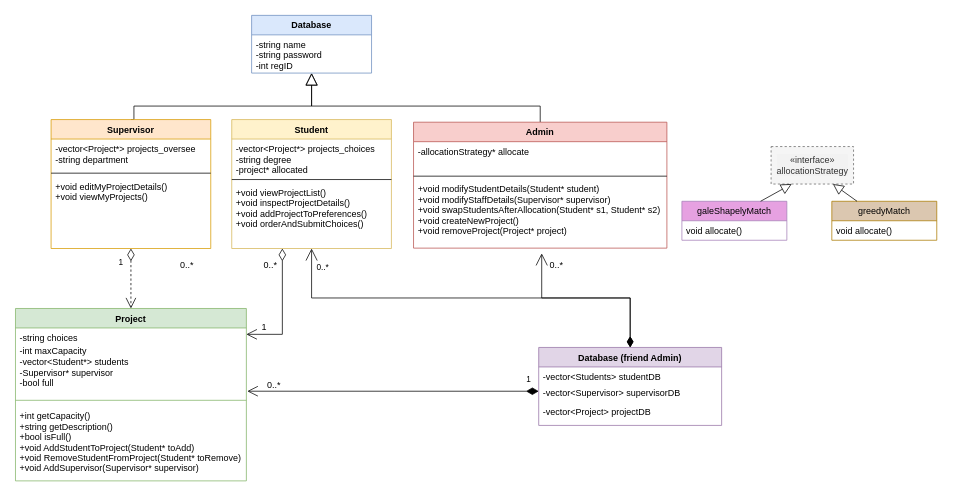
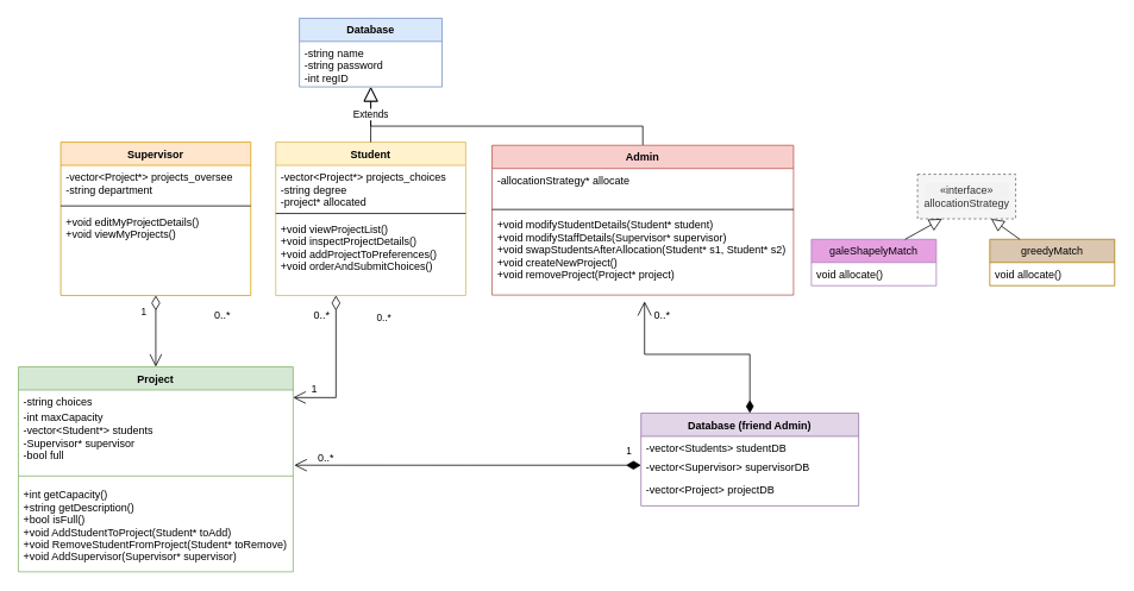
  <mxCell id="0" />
  <mxCell id="1" parent="0" />
- <mxCell id="2" style="edgeStyle=orthogonalEdgeStyle;rounded=0;orthogonalLoop=1;jettySize=auto;html=1;exitX=0.5;exitY=1;exitDx=0;exitDy=0;entryX=0.5;entryY=0;entryDx=0;entryDy=0;startArrow=block;startFill=0;endArrow=none;endFill=0;startSize=14;endSize=12;" parent="1" source="4" target="6" edge="1"><mxGeometry relative="1" as="geometry"><Array as="points"><mxPoint x="415" y="141" /><mxPoint x="178" y="141" /></Array></mxGeometry></mxCell>
  <mxCell id="3" style="edgeStyle=orthogonalEdgeStyle;rounded=0;orthogonalLoop=1;jettySize=auto;html=1;startArrow=block;startFill=0;endArrow=none;endFill=0;startSize=14;endSize=12;" parent="1" target="15" edge="1"><mxGeometry relative="1" as="geometry"><mxPoint x="415" y="97" as="sourcePoint" /><Array as="points"><mxPoint x="415" y="141" /><mxPoint x="720" y="141" /></Array></mxGeometry></mxCell>
  <mxCell id="4" value="Database" style="swimlane;fontStyle=1;align=center;verticalAlign=top;childLayout=stackLayout;horizontal=1;startSize=26;horizontalStack=0;resizeParent=1;resizeParentMax=0;resizeLast=0;collapsible=1;marginBottom=0;fillColor=#dae8fc;strokeColor=#6c8ebf;" parent="1" vertex="1"><mxGeometry x="335" y="20" width="160" height="77" as="geometry" /></mxCell>
  <mxCell id="5" value="-string name&#10;-string password&#10;-int regID" style="text;strokeColor=none;fillColor=none;align=left;verticalAlign=top;spacingLeft=4;spacingRight=4;overflow=hidden;rotatable=0;points=[[0,0.5],[1,0.5]];portConstraint=eastwest;" parent="4" vertex="1"><mxGeometry y="26" width="160" height="51" as="geometry" /></mxCell>
  <mxCell id="6" value="Supervisor" style="swimlane;fontStyle=1;align=center;verticalAlign=top;childLayout=stackLayout;horizontal=1;startSize=26;horizontalStack=0;resizeParent=1;resizeParentMax=0;resizeLast=0;collapsible=1;marginBottom=0;fillColor=#ffe6cc;strokeColor=#d79b00;" parent="1" vertex="1"><mxGeometry x="67.5" y="159" width="213" height="172" as="geometry"><mxRectangle x="226.5" y="308" width="98" height="26" as="alternateBounds" /></mxGeometry></mxCell>
  <mxCell id="7" value="-vector&lt;Project*&gt; projects_oversee&#10;-string department&#10;" style="text;strokeColor=none;fillColor=none;align=left;verticalAlign=top;spacingLeft=4;spacingRight=4;overflow=hidden;rotatable=0;points=[[0,0.5],[1,0.5]];portConstraint=eastwest;" parent="6" vertex="1"><mxGeometry y="26" width="213" height="41" as="geometry" /></mxCell>
  <mxCell id="8" value="" style="line;strokeWidth=1;fillColor=none;align=left;verticalAlign=middle;spacingTop=-1;spacingLeft=3;spacingRight=3;rotatable=0;labelPosition=right;points=[];portConstraint=eastwest;" parent="6" vertex="1"><mxGeometry y="67" width="213" height="9" as="geometry" /></mxCell>
  <mxCell id="9" value="+void editMyProjectDetails()&#10;+void viewMyProjects()&#10;" style="text;strokeColor=none;fillColor=none;align=left;verticalAlign=top;spacingLeft=4;spacingRight=4;overflow=hidden;rotatable=0;points=[[0,0.5],[1,0.5]];portConstraint=eastwest;" parent="6" vertex="1"><mxGeometry y="76" width="213" height="96" as="geometry" /></mxCell>
- <mxCell id="10" style="edgeStyle=orthogonalEdgeStyle;rounded=0;orthogonalLoop=1;jettySize=auto;html=1;exitX=0.5;exitY=1;exitDx=0;exitDy=0;startArrow=open;startFill=0;endArrow=diamondThin;endFill=1;startSize=14;endSize=12;entryX=0.5;entryY=0;entryDx=0;entryDy=0;" parent="1" source="11" target="26" edge="1"><mxGeometry relative="1" as="geometry"><mxPoint x="522.288" y="395.831" as="targetPoint" /></mxGeometry></mxCell>
  <mxCell id="11" value="Student" style="swimlane;fontStyle=1;align=center;verticalAlign=top;childLayout=stackLayout;horizontal=1;startSize=26;horizontalStack=0;resizeParent=1;resizeParentMax=0;resizeLast=0;collapsible=1;marginBottom=0;fillColor=#fff2cc;strokeColor=#d6b656;" parent="1" vertex="1"><mxGeometry x="308.5" y="159" width="213" height="172" as="geometry" /></mxCell>
  <mxCell id="12" value="-vector&lt;Project*&gt; projects_choices&#10;-string degree&#10;-project* allocated&#10;" style="text;strokeColor=none;fillColor=none;align=left;verticalAlign=top;spacingLeft=4;spacingRight=4;overflow=hidden;rotatable=0;points=[[0,0.5],[1,0.5]];portConstraint=eastwest;" parent="11" vertex="1"><mxGeometry y="26" width="213" height="50" as="geometry" /></mxCell>
  <mxCell id="13" value="" style="line;strokeWidth=1;fillColor=none;align=left;verticalAlign=middle;spacingTop=-1;spacingLeft=3;spacingRight=3;rotatable=0;labelPosition=right;points=[];portConstraint=eastwest;" parent="11" vertex="1"><mxGeometry y="76" width="213" height="8" as="geometry" /></mxCell>
  <mxCell id="14" value="+void viewProjectList()&#10;+void inspectProjectDetails()&#10;+void addProjectToPreferences()&#10;+void orderAndSubmitChoices()&#10;&#10;" style="text;strokeColor=none;fillColor=none;align=left;verticalAlign=top;spacingLeft=4;spacingRight=4;overflow=hidden;rotatable=0;points=[[0,0.5],[1,0.5]];portConstraint=eastwest;" parent="11" vertex="1"><mxGeometry y="84" width="213" height="88" as="geometry" /></mxCell>
  <mxCell id="15" value="Admin" style="swimlane;fontStyle=1;align=center;verticalAlign=top;childLayout=stackLayout;horizontal=1;startSize=26;horizontalStack=0;resizeParent=1;resizeParentMax=0;resizeLast=0;collapsible=1;marginBottom=0;fillColor=#f8cecc;strokeColor=#b85450;" parent="1" vertex="1"><mxGeometry x="551" y="162.5" width="338" height="168" as="geometry" /></mxCell>
  <mxCell id="16" value="-allocationStrategy* allocate&#10;   " style="text;strokeColor=none;fillColor=none;align=left;verticalAlign=top;spacingLeft=4;spacingRight=4;overflow=hidden;rotatable=0;points=[[0,0.5],[1,0.5]];portConstraint=eastwest;" parent="15" vertex="1"><mxGeometry y="26" width="338" height="42" as="geometry" /></mxCell>
  <mxCell id="17" value="" style="line;strokeWidth=1;fillColor=none;align=left;verticalAlign=middle;spacingTop=-1;spacingLeft=3;spacingRight=3;rotatable=0;labelPosition=right;points=[];portConstraint=eastwest;" parent="15" vertex="1"><mxGeometry y="68" width="338" height="8" as="geometry" /></mxCell>
  <mxCell id="18" value="+void modifyStudentDetails(Student* student)&#10;+void modifyStaffDetails(Supervisor* supervisor)&#10;+void swapStudentsAfterAllocation(Student* s1, Student* s2)&#10;+void createNewProject()&#10;+void removeProject(Project* project)&#10;&#10;&#10;&#10;&#10;" style="text;strokeColor=none;fillColor=none;align=left;verticalAlign=top;spacingLeft=4;spacingRight=4;overflow=hidden;rotatable=0;points=[[0,0.5],[1,0.5]];portConstraint=eastwest;" parent="15" vertex="1"><mxGeometry y="76" width="338" height="92" as="geometry" /></mxCell>
  <mxCell id="19" value="«interface»&lt;br&gt;allocationStrategy" style="html=1;labelBackgroundColor=#F2F2F2;fillColor=#f5f5f5;fontColor=#333333;strokeColor=#666666;dashed=1;" parent="1" vertex="1"><mxGeometry x="1028" y="195" width="110" height="50" as="geometry" /></mxCell>
  <mxCell id="20" value="galeShapelyMatch" style="swimlane;fontStyle=0;childLayout=stackLayout;horizontal=1;startSize=26;fillColor=#E6A1E1;horizontalStack=0;resizeParent=1;resizeParentMax=0;resizeLast=0;collapsible=1;marginBottom=0;strokeColor=#A680B8;" parent="1" vertex="1"><mxGeometry x="909" y="268" width="140" height="52" as="geometry" /></mxCell>
  <mxCell id="21" value="void allocate()" style="text;strokeColor=none;fillColor=none;align=left;verticalAlign=top;spacingLeft=4;spacingRight=4;overflow=hidden;rotatable=0;points=[[0,0.5],[1,0.5]];portConstraint=eastwest;" parent="20" vertex="1"><mxGeometry y="26" width="140" height="26" as="geometry" /></mxCell>
  <mxCell id="22" value="greedyMatch" style="swimlane;fontStyle=0;childLayout=stackLayout;horizontal=1;startSize=26;fillColor=#DBC7B0;horizontalStack=0;resizeParent=1;resizeParentMax=0;resizeLast=0;collapsible=1;marginBottom=0;strokeColor=#AB7B00;" parent="1" vertex="1"><mxGeometry x="1109" y="268" width="140" height="52" as="geometry" /></mxCell>
  <mxCell id="23" value="void allocate()" style="text;strokeColor=none;fillColor=none;align=left;verticalAlign=top;spacingLeft=4;spacingRight=4;overflow=hidden;rotatable=0;points=[[0,0.5],[1,0.5]];portConstraint=eastwest;" parent="22" vertex="1"><mxGeometry y="26" width="140" height="26" as="geometry" /></mxCell>
  <mxCell id="24" value="" style="endArrow=block;dashed=0;endFill=0;endSize=12;html=1;rounded=0;exitX=0.75;exitY=0;exitDx=0;exitDy=0;entryX=0.25;entryY=1;entryDx=0;entryDy=0;" parent="1" source="20" target="19" edge="1"><mxGeometry width="160" relative="1" as="geometry"><mxPoint x="1099" y="217" as="sourcePoint" /><mxPoint x="1015.833" y="251" as="targetPoint" /></mxGeometry></mxCell>
  <mxCell id="25" value="" style="endArrow=block;dashed=0;endFill=0;endSize=12;html=1;rounded=0;entryX=0.75;entryY=1;entryDx=0;entryDy=0;" parent="1" source="22" target="19" edge="1"><mxGeometry width="160" relative="1" as="geometry"><mxPoint x="1300" y="243" as="sourcePoint" /><mxPoint x="1087.38" y="253.1" as="targetPoint" /></mxGeometry></mxCell>
  <mxCell id="26" value="Database (friend Admin)" style="swimlane;fontStyle=1;childLayout=stackLayout;horizontal=1;startSize=26;fillColor=#e1d5e7;horizontalStack=0;resizeParent=1;resizeParentMax=0;resizeLast=0;collapsible=1;marginBottom=0;strokeColor=#9673a6;" parent="1" vertex="1"><mxGeometry x="718" y="463" width="244" height="104" as="geometry" /></mxCell>
  <mxCell id="27" value="-vector&lt;Students&gt; studentDB" style="text;strokeColor=none;fillColor=none;align=left;verticalAlign=top;spacingLeft=4;spacingRight=4;overflow=hidden;rotatable=0;points=[[0,0.5],[1,0.5]];portConstraint=eastwest;" parent="26" vertex="1"><mxGeometry y="26" width="244" height="21" as="geometry" /></mxCell>
  <mxCell id="28" value="-vector&lt;Supervisor&gt; supervisorDB" style="text;strokeColor=none;fillColor=none;align=left;verticalAlign=top;spacingLeft=4;spacingRight=4;overflow=hidden;rotatable=0;points=[[0,0.5],[1,0.5]];portConstraint=eastwest;" parent="26" vertex="1"><mxGeometry y="47" width="244" height="26" as="geometry" /></mxCell>
  <mxCell id="29" value="-vector&lt;Project&gt; projectDB&#10;" style="text;strokeColor=none;fillColor=none;align=left;verticalAlign=top;spacingLeft=4;spacingRight=4;overflow=hidden;rotatable=0;points=[[0,0.5],[1,0.5]];portConstraint=eastwest;" parent="26" vertex="1"><mxGeometry y="73" width="244" height="31" as="geometry" /></mxCell>
  <mxCell id="30" value="Project" style="swimlane;fontStyle=1;childLayout=stackLayout;horizontal=1;startSize=26;fillColor=#d5e8d4;horizontalStack=0;resizeParent=1;resizeParentMax=0;resizeLast=0;collapsible=1;marginBottom=0;strokeColor=#82b366;" parent="1" vertex="1"><mxGeometry x="20" y="411" width="308" height="230" as="geometry" /></mxCell>
  <mxCell id="31" value="-string choices" style="text;strokeColor=none;fillColor=none;align=left;verticalAlign=top;spacingLeft=4;spacingRight=4;overflow=hidden;rotatable=0;points=[[0,0.5],[1,0.5]];portConstraint=eastwest;" parent="30" vertex="1"><mxGeometry y="26" width="308" height="17" as="geometry" /></mxCell>
  <mxCell id="32" value="-int maxCapacity" style="text;strokeColor=none;fillColor=none;align=left;verticalAlign=top;spacingLeft=4;spacingRight=4;overflow=hidden;rotatable=0;points=[[0,0.5],[1,0.5]];portConstraint=eastwest;" parent="30" vertex="1"><mxGeometry y="43" width="308" height="15" as="geometry" /></mxCell>
  <mxCell id="33" value="-vector&lt;Student*&gt; students&#10;-Supervisor* supervisor&#10;-bool full" style="text;strokeColor=none;fillColor=none;align=left;verticalAlign=top;spacingLeft=4;spacingRight=4;overflow=hidden;rotatable=0;points=[[0,0.5],[1,0.5]];portConstraint=eastwest;" parent="30" vertex="1"><mxGeometry y="58" width="308" height="57" as="geometry" /></mxCell>
  <mxCell id="34" value="" style="line;strokeWidth=1;fillColor=none;align=left;verticalAlign=middle;spacingTop=-1;spacingLeft=3;spacingRight=3;rotatable=0;labelPosition=right;points=[];portConstraint=eastwest;strokeColor=inherit;" parent="30" vertex="1"><mxGeometry y="115" width="308" height="15" as="geometry" /></mxCell>
  <mxCell id="35" value="+int getCapacity()&#10;+string getDescription()&#10;+bool isFull()&#10;+void AddStudentToProject(Student* toAdd)&#10;+void RemoveStudentFromProject(Student* toRemove)&#10;+void AddSupervisor(Supervisor* supervisor)&#10;" style="text;strokeColor=none;fillColor=none;align=left;verticalAlign=top;spacingLeft=4;spacingRight=4;overflow=hidden;rotatable=0;points=[[0,0.5],[1,0.5]];portConstraint=eastwest;" parent="30" vertex="1"><mxGeometry y="130" width="308" height="100" as="geometry" /></mxCell>
- <mxCell id="36" value="1" style="endArrow=open;html=1;endSize=12;startArrow=diamondThin;startSize=14;startFill=0;edgeStyle=orthogonalEdgeStyle;align=left;verticalAlign=bottom;rounded=0;entryX=0.5;entryY=0;entryDx=0;entryDy=0;exitX=0.5;exitY=1;exitDx=0;exitDy=0;dashed=1;" parent="1" source="6" target="30" edge="1"><mxGeometry x="-0.325" y="-18" relative="1" as="geometry"><mxPoint x="156" y="216" as="sourcePoint" /><mxPoint x="118" y="443" as="targetPoint" /><Array as="points" /><mxPoint as="offset" /></mxGeometry></mxCell>
+ <mxCell id="36" value="1" style="endArrow=open;html=1;endSize=12;startArrow=diamondThin;startSize=14;startFill=0;edgeStyle=orthogonalEdgeStyle;align=left;verticalAlign=bottom;rounded=0;entryX=0.5;entryY=0;entryDx=0;entryDy=0;exitX=0.5;exitY=1;exitDx=0;exitDy=0;" parent="1" source="6" target="30" edge="1"><mxGeometry x="-0.325" y="-18" relative="1" as="geometry"><mxPoint x="156" y="216" as="sourcePoint" /><mxPoint x="118" y="443" as="targetPoint" /><Array as="points" /><mxPoint as="offset" /></mxGeometry></mxCell>
  <mxCell id="37" value="0..*" style="endArrow=open;html=1;endSize=12;startArrow=diamondThin;startSize=14;startFill=0;edgeStyle=orthogonalEdgeStyle;align=left;verticalAlign=bottom;rounded=0;entryX=1;entryY=0.5;entryDx=0;entryDy=0;" parent="1" source="14" target="31" edge="1"><mxGeometry x="-0.584" y="44" relative="1" as="geometry"><mxPoint x="367" y="372" as="sourcePoint" /><mxPoint x="424" y="503" as="targetPoint" /><Array as="points"><mxPoint x="376" y="446" /><mxPoint x="328" y="446" /></Array><mxPoint as="offset" /></mxGeometry></mxCell>
  <mxCell id="38" value="0..*" style="text;strokeColor=none;align=center;fillColor=none;html=1;verticalAlign=middle;whiteSpace=wrap;rounded=0;" parent="1" vertex="1"><mxGeometry x="335" y="498" width="60" height="30" as="geometry" /></mxCell>
  <mxCell id="39" style="edgeStyle=orthogonalEdgeStyle;rounded=0;orthogonalLoop=1;jettySize=auto;html=1;exitX=0;exitY=0;exitDx=0;exitDy=0;entryX=0.5;entryY=0;entryDx=0;entryDy=0;startArrow=open;startFill=0;endArrow=diamondThin;endFill=1;startSize=14;endSize=12;" parent="1" source="40" target="26" edge="1"><mxGeometry relative="1" as="geometry"><Array as="points"><mxPoint x="722" y="397" /><mxPoint x="840" y="397" /></Array></mxGeometry></mxCell>
  <mxCell id="40" value="0..*" style="text;strokeColor=none;align=center;fillColor=none;html=1;verticalAlign=middle;whiteSpace=wrap;rounded=0;" parent="1" vertex="1"><mxGeometry x="722" y="337.5" width="40" height="30" as="geometry" /></mxCell>
  <mxCell id="41" value="0..*" style="text;strokeColor=none;align=center;fillColor=none;html=1;verticalAlign=middle;whiteSpace=wrap;rounded=0;" parent="1" vertex="1"><mxGeometry x="232" y="337.5" width="33.5" height="30" as="geometry" /></mxCell>
  <mxCell id="42" value="1" style="text;strokeColor=none;align=center;fillColor=none;html=1;verticalAlign=middle;whiteSpace=wrap;rounded=0;" parent="1" vertex="1"><mxGeometry x="322" y="421" width="60" height="30" as="geometry" /></mxCell>
  <mxCell id="43" value="1" style="endArrow=open;html=1;endSize=12;startArrow=diamondThin;startSize=14;startFill=1;edgeStyle=orthogonalEdgeStyle;align=left;verticalAlign=bottom;rounded=0;entryX=1.004;entryY=0.919;entryDx=0;entryDy=0;entryPerimeter=0;" parent="1" source="28" target="33" edge="1"><mxGeometry x="-0.909" y="-6" relative="1" as="geometry"><mxPoint x="679" y="508" as="sourcePoint" /><mxPoint x="765" y="615" as="targetPoint" /><Array as="points"><mxPoint x="525" y="521" /></Array><mxPoint as="offset" /></mxGeometry></mxCell>
  <mxCell id="44" value="0..*" style="text;strokeColor=none;align=center;fillColor=none;html=1;verticalAlign=middle;whiteSpace=wrap;rounded=0;" parent="1" vertex="1"><mxGeometry x="339" y="344" width="43" height="17" as="geometry" /></mxCell>
+ <mxCell id="45" value="Extends" style="edgeStyle=orthogonalEdgeStyle;rounded=0;orthogonalLoop=1;jettySize=auto;html=1;exitX=0.5;exitY=1;exitDx=0;exitDy=0;entryX=0.5;entryY=0;entryDx=0;entryDy=0;startArrow=block;startFill=0;endArrow=none;endFill=0;startSize=14;endSize=12;" parent="1" source="4" target="11" edge="1"><mxGeometry relative="1" as="geometry" /></mxCell>
